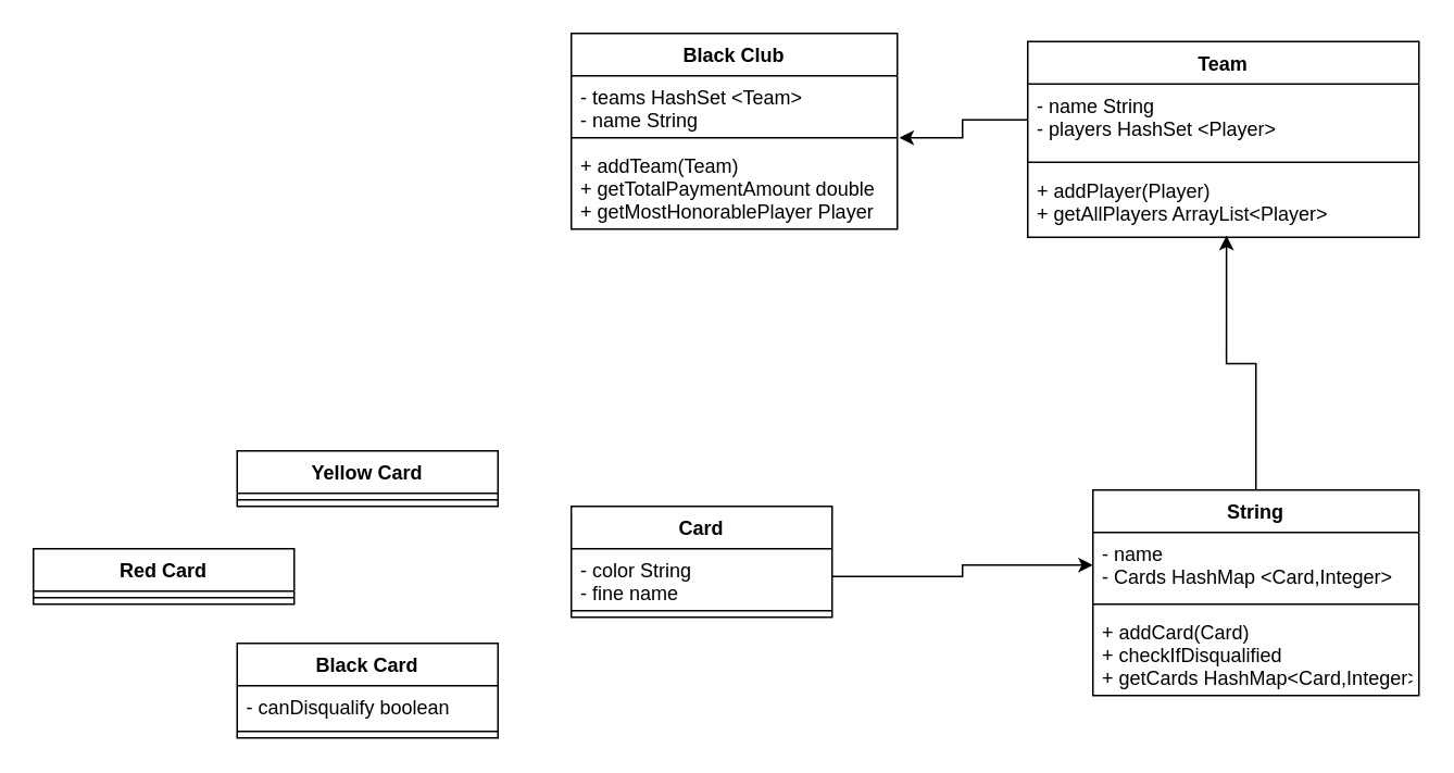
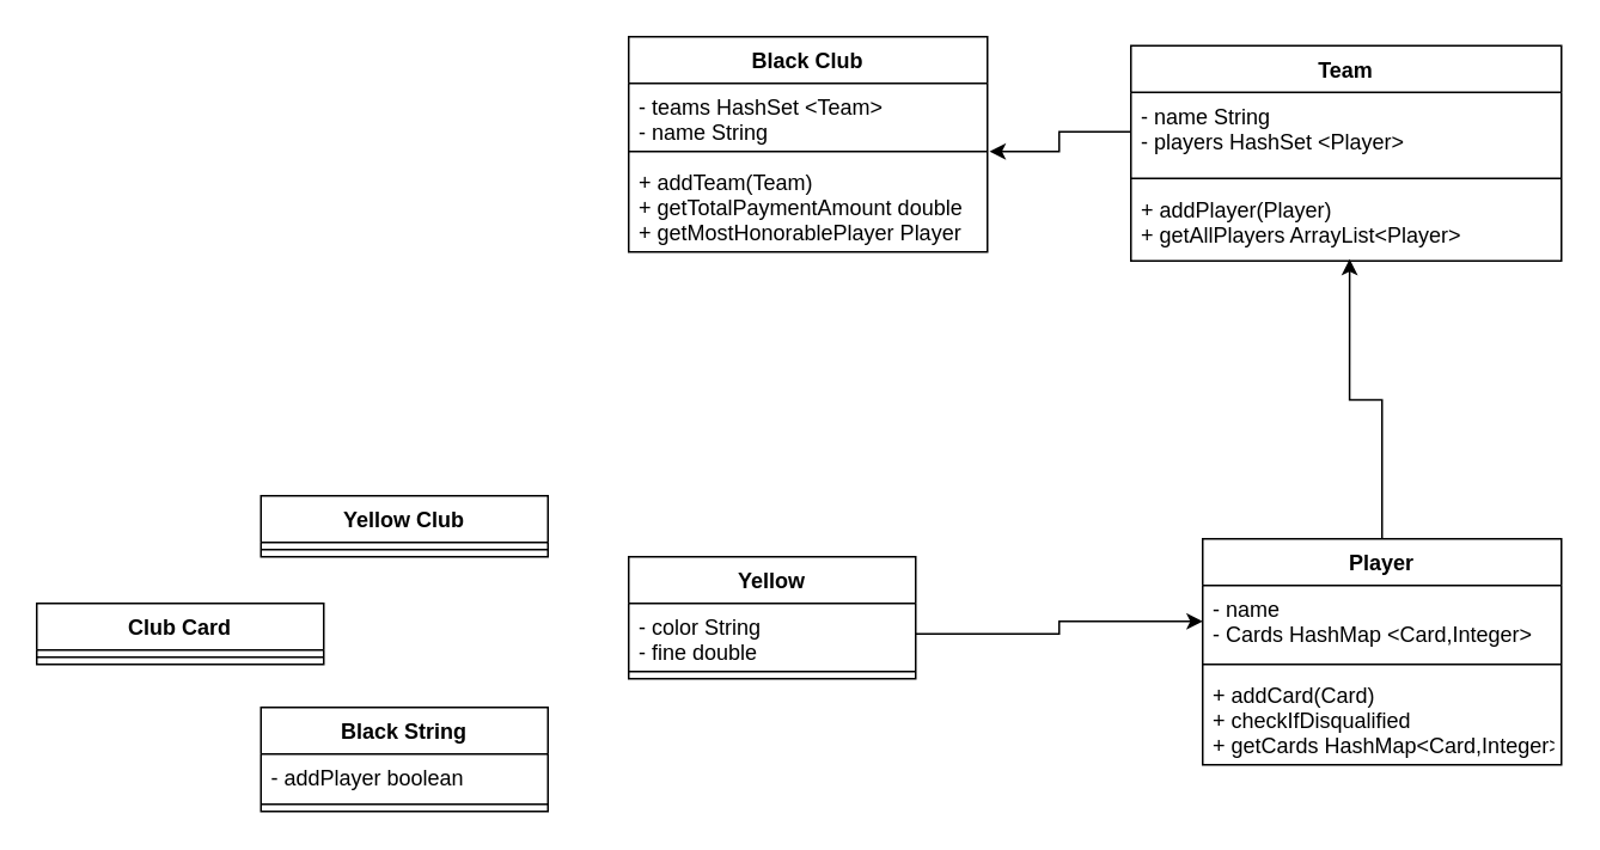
  <mxCell id="0" />
  <mxCell id="1" parent="0" />
  <mxCell id="2" style="edgeStyle=orthogonalEdgeStyle;rounded=0;orthogonalLoop=1;jettySize=auto;html=1;exitX=0.5;exitY=0;exitDx=0;exitDy=0;entryX=0.508;entryY=0.976;entryDx=0;entryDy=0;entryPerimeter=0;" parent="1" source="23" target="11" edge="1"><mxGeometry relative="1" as="geometry" /></mxCell>
  <mxCell id="3" style="edgeStyle=orthogonalEdgeStyle;rounded=0;orthogonalLoop=1;jettySize=auto;html=1;exitX=0;exitY=0.5;exitDx=0;exitDy=0;entryX=1.006;entryY=0.5;entryDx=0;entryDy=0;entryPerimeter=0;" parent="1" source="9" target="6" edge="1"><mxGeometry relative="1" as="geometry"><mxPoint x="550" y="100" as="targetPoint" /></mxGeometry></mxCell>
  <mxCell id="4" value="Black Club" style="swimlane;fontStyle=1;align=center;verticalAlign=top;childLayout=stackLayout;horizontal=1;startSize=26;horizontalStack=0;resizeParent=1;resizeParentMax=0;resizeLast=0;collapsible=1;marginBottom=0;" parent="1" vertex="1"><mxGeometry x="350" y="20" width="200" height="120" as="geometry" /></mxCell>
  <mxCell id="5" value="- teams HashSet &lt;Team&gt;&#10;- name String" style="text;strokeColor=none;fillColor=none;align=left;verticalAlign=top;spacingLeft=4;spacingRight=4;overflow=hidden;rotatable=0;points=[[0,0.5],[1,0.5]];portConstraint=eastwest;" parent="4" vertex="1"><mxGeometry y="26" width="200" height="34" as="geometry" /></mxCell>
  <mxCell id="6" value="" style="line;strokeWidth=1;fillColor=none;align=left;verticalAlign=middle;spacingTop=-1;spacingLeft=3;spacingRight=3;rotatable=0;labelPosition=right;points=[];portConstraint=eastwest;" parent="4" vertex="1"><mxGeometry y="60" width="200" height="8" as="geometry" /></mxCell>
  <mxCell id="7" value="+ addTeam(Team)&#10;+ getTotalPaymentAmount double&#10;+ getMostHonorablePlayer Player" style="text;strokeColor=none;fillColor=none;align=left;verticalAlign=top;spacingLeft=4;spacingRight=4;overflow=hidden;rotatable=0;points=[[0,0.5],[1,0.5]];portConstraint=eastwest;" parent="4" vertex="1"><mxGeometry y="68" width="200" height="52" as="geometry" /></mxCell>
  <mxCell id="8" value="Team" style="swimlane;fontStyle=1;align=center;verticalAlign=top;childLayout=stackLayout;horizontal=1;startSize=26;horizontalStack=0;resizeParent=1;resizeParentMax=0;resizeLast=0;collapsible=1;marginBottom=0;" parent="1" vertex="1"><mxGeometry x="630" y="25" width="240" height="120" as="geometry" /></mxCell>
  <mxCell id="9" value="- name String&#10;- players HashSet &lt;Player&gt;" style="text;strokeColor=none;fillColor=none;align=left;verticalAlign=top;spacingLeft=4;spacingRight=4;overflow=hidden;rotatable=0;points=[[0,0.5],[1,0.5]];portConstraint=eastwest;" parent="8" vertex="1"><mxGeometry y="26" width="240" height="44" as="geometry" /></mxCell>
  <mxCell id="10" value="" style="line;strokeWidth=1;fillColor=none;align=left;verticalAlign=middle;spacingTop=-1;spacingLeft=3;spacingRight=3;rotatable=0;labelPosition=right;points=[];portConstraint=eastwest;" parent="8" vertex="1"><mxGeometry y="70" width="240" height="8" as="geometry" /></mxCell>
  <mxCell id="11" value="+ addPlayer(Player)&#10;+ getAllPlayers ArrayList&lt;Player&gt;" style="text;strokeColor=none;fillColor=none;align=left;verticalAlign=top;spacingLeft=4;spacingRight=4;overflow=hidden;rotatable=0;points=[[0,0.5],[1,0.5]];portConstraint=eastwest;" parent="8" vertex="1"><mxGeometry y="78" width="240" height="42" as="geometry" /></mxCell>
  <mxCell id="12" style="edgeStyle=orthogonalEdgeStyle;rounded=0;orthogonalLoop=1;jettySize=auto;html=1;entryX=0;entryY=0.5;entryDx=0;entryDy=0;" parent="1" source="14" target="24" edge="1"><mxGeometry relative="1" as="geometry" /></mxCell>
- <mxCell id="13" value="Card" style="swimlane;fontStyle=1;align=center;verticalAlign=top;childLayout=stackLayout;horizontal=1;startSize=26;horizontalStack=0;resizeParent=1;resizeParentMax=0;resizeLast=0;collapsible=1;marginBottom=0;" parent="1" vertex="1"><mxGeometry x="350" y="310" width="160" height="68" as="geometry" /></mxCell>
- <mxCell id="14" value="- color String&#10;- fine name" style="text;strokeColor=none;fillColor=none;align=left;verticalAlign=top;spacingLeft=4;spacingRight=4;overflow=hidden;rotatable=0;points=[[0,0.5],[1,0.5]];portConstraint=eastwest;" parent="13" vertex="1"><mxGeometry y="26" width="160" height="34" as="geometry" /></mxCell>
+ <mxCell id="13" value="Yellow" style="swimlane;fontStyle=1;align=center;verticalAlign=top;childLayout=stackLayout;horizontal=1;startSize=26;horizontalStack=0;resizeParent=1;resizeParentMax=0;resizeLast=0;collapsible=1;marginBottom=0;" parent="1" vertex="1"><mxGeometry x="350" y="310" width="160" height="68" as="geometry" /></mxCell>
+ <mxCell id="14" value="- color String&#10;- fine double" style="text;strokeColor=none;fillColor=none;align=left;verticalAlign=top;spacingLeft=4;spacingRight=4;overflow=hidden;rotatable=0;points=[[0,0.5],[1,0.5]];portConstraint=eastwest;" parent="13" vertex="1"><mxGeometry y="26" width="160" height="34" as="geometry" /></mxCell>
  <mxCell id="15" value="" style="line;strokeWidth=1;fillColor=none;align=left;verticalAlign=middle;spacingTop=-1;spacingLeft=3;spacingRight=3;rotatable=0;labelPosition=right;points=[];portConstraint=eastwest;" parent="13" vertex="1"><mxGeometry y="60" width="160" height="8" as="geometry" /></mxCell>
- <mxCell id="16" value="Black Card" style="swimlane;fontStyle=1;align=center;verticalAlign=top;childLayout=stackLayout;horizontal=1;startSize=26;horizontalStack=0;resizeParent=1;resizeParentMax=0;resizeLast=0;collapsible=1;marginBottom=0;" vertex="1" parent="1"><mxGeometry x="145" y="394" width="160" height="58" as="geometry" /></mxCell>
- <mxCell id="17" value="- canDisqualify boolean" style="text;strokeColor=none;fillColor=none;align=left;verticalAlign=top;spacingLeft=4;spacingRight=4;overflow=hidden;rotatable=0;points=[[0,0.5],[1,0.5]];portConstraint=eastwest;" vertex="1" parent="16"><mxGeometry y="26" width="160" height="24" as="geometry" /></mxCell>
+ <mxCell id="16" value="Black String" style="swimlane;fontStyle=1;align=center;verticalAlign=top;childLayout=stackLayout;horizontal=1;startSize=26;horizontalStack=0;resizeParent=1;resizeParentMax=0;resizeLast=0;collapsible=1;marginBottom=0;" vertex="1" parent="1"><mxGeometry x="145" y="394" width="160" height="58" as="geometry" /></mxCell>
+ <mxCell id="17" value="- addPlayer boolean" style="text;strokeColor=none;fillColor=none;align=left;verticalAlign=top;spacingLeft=4;spacingRight=4;overflow=hidden;rotatable=0;points=[[0,0.5],[1,0.5]];portConstraint=eastwest;" vertex="1" parent="16"><mxGeometry y="26" width="160" height="24" as="geometry" /></mxCell>
  <mxCell id="18" value="" style="line;strokeWidth=1;fillColor=none;align=left;verticalAlign=middle;spacingTop=-1;spacingLeft=3;spacingRight=3;rotatable=0;labelPosition=right;points=[];portConstraint=eastwest;" vertex="1" parent="16"><mxGeometry y="50" width="160" height="8" as="geometry" /></mxCell>
- <mxCell id="19" value="Yellow Card" style="swimlane;fontStyle=1;align=center;verticalAlign=top;childLayout=stackLayout;horizontal=1;startSize=26;horizontalStack=0;resizeParent=1;resizeParentMax=0;resizeLast=0;collapsible=1;marginBottom=0;" vertex="1" parent="1"><mxGeometry x="145" y="276" width="160" height="34" as="geometry" /></mxCell>
+ <mxCell id="19" value="Yellow Club" style="swimlane;fontStyle=1;align=center;verticalAlign=top;childLayout=stackLayout;horizontal=1;startSize=26;horizontalStack=0;resizeParent=1;resizeParentMax=0;resizeLast=0;collapsible=1;marginBottom=0;" vertex="1" parent="1"><mxGeometry x="145" y="276" width="160" height="34" as="geometry" /></mxCell>
  <mxCell id="20" value="" style="line;strokeWidth=1;fillColor=none;align=left;verticalAlign=middle;spacingTop=-1;spacingLeft=3;spacingRight=3;rotatable=0;labelPosition=right;points=[];portConstraint=eastwest;" vertex="1" parent="19"><mxGeometry y="26" width="160" height="8" as="geometry" /></mxCell>
- <mxCell id="21" value="Red Card" style="swimlane;fontStyle=1;align=center;verticalAlign=top;childLayout=stackLayout;horizontal=1;startSize=26;horizontalStack=0;resizeParent=1;resizeParentMax=0;resizeLast=0;collapsible=1;marginBottom=0;" vertex="1" parent="1"><mxGeometry x="20" y="336" width="160" height="34" as="geometry" /></mxCell>
+ <mxCell id="21" value="Club Card" style="swimlane;fontStyle=1;align=center;verticalAlign=top;childLayout=stackLayout;horizontal=1;startSize=26;horizontalStack=0;resizeParent=1;resizeParentMax=0;resizeLast=0;collapsible=1;marginBottom=0;" vertex="1" parent="1"><mxGeometry x="20" y="336" width="160" height="34" as="geometry" /></mxCell>
  <mxCell id="22" value="" style="line;strokeWidth=1;fillColor=none;align=left;verticalAlign=middle;spacingTop=-1;spacingLeft=3;spacingRight=3;rotatable=0;labelPosition=right;points=[];portConstraint=eastwest;" vertex="1" parent="21"><mxGeometry y="26" width="160" height="8" as="geometry" /></mxCell>
- <mxCell id="23" value="String" style="swimlane;fontStyle=1;align=center;verticalAlign=top;childLayout=stackLayout;horizontal=1;startSize=26;horizontalStack=0;resizeParent=1;resizeParentMax=0;resizeLast=0;collapsible=1;marginBottom=0;" parent="1" vertex="1"><mxGeometry x="670" y="300" width="200" height="126" as="geometry" /></mxCell>
+ <mxCell id="23" value="Player" style="swimlane;fontStyle=1;align=center;verticalAlign=top;childLayout=stackLayout;horizontal=1;startSize=26;horizontalStack=0;resizeParent=1;resizeParentMax=0;resizeLast=0;collapsible=1;marginBottom=0;" parent="1" vertex="1"><mxGeometry x="670" y="300" width="200" height="126" as="geometry" /></mxCell>
  <mxCell id="24" value="- name&#10;- Cards HashMap &lt;Card,Integer&gt;" style="text;strokeColor=none;fillColor=none;align=left;verticalAlign=top;spacingLeft=4;spacingRight=4;overflow=hidden;rotatable=0;points=[[0,0.5],[1,0.5]];portConstraint=eastwest;" parent="23" vertex="1"><mxGeometry y="26" width="200" height="40" as="geometry" /></mxCell>
  <mxCell id="25" value="" style="line;strokeWidth=1;fillColor=none;align=left;verticalAlign=middle;spacingTop=-1;spacingLeft=3;spacingRight=3;rotatable=0;labelPosition=right;points=[];portConstraint=eastwest;" parent="23" vertex="1"><mxGeometry y="66" width="200" height="8" as="geometry" /></mxCell>
  <mxCell id="26" value="+ addCard(Card)&#10;+ checkIfDisqualified&#10;+ getCards HashMap&lt;Card,Integer&gt;" style="text;strokeColor=none;fillColor=none;align=left;verticalAlign=top;spacingLeft=4;spacingRight=4;overflow=hidden;rotatable=0;points=[[0,0.5],[1,0.5]];portConstraint=eastwest;" parent="23" vertex="1"><mxGeometry y="74" width="200" height="52" as="geometry" /></mxCell>
